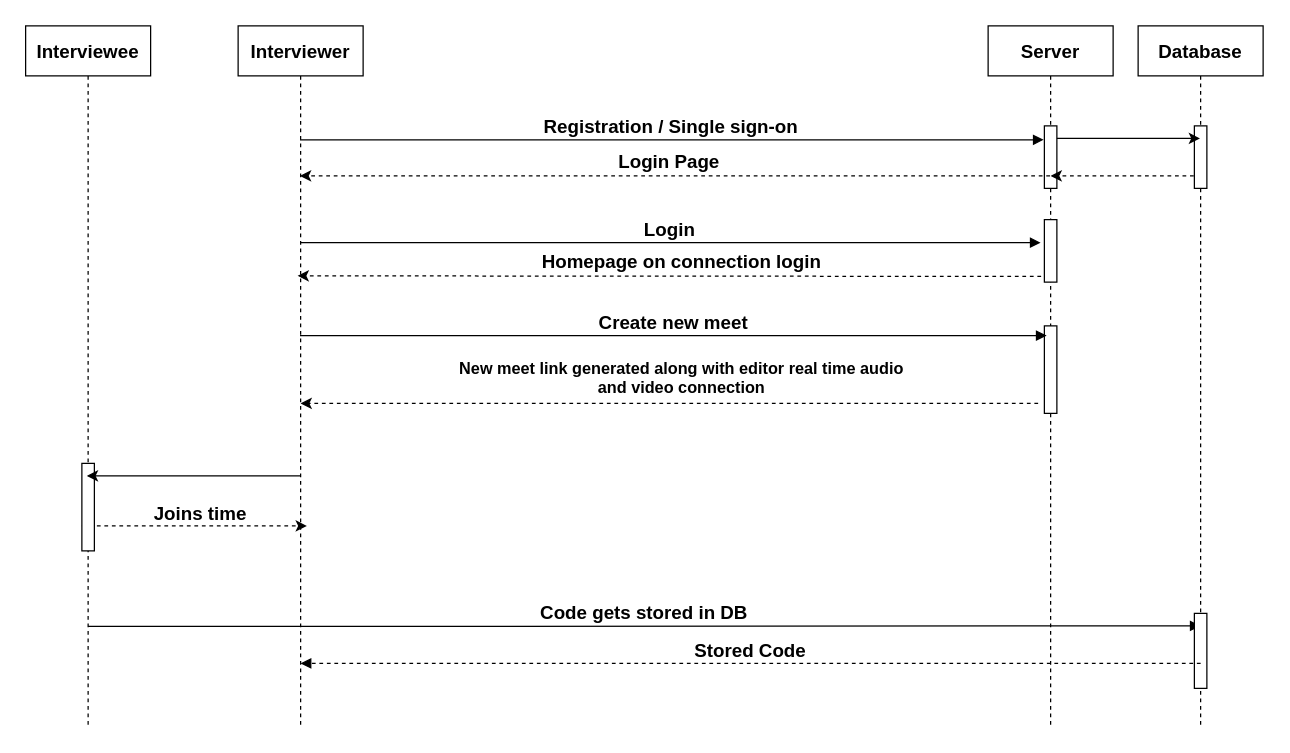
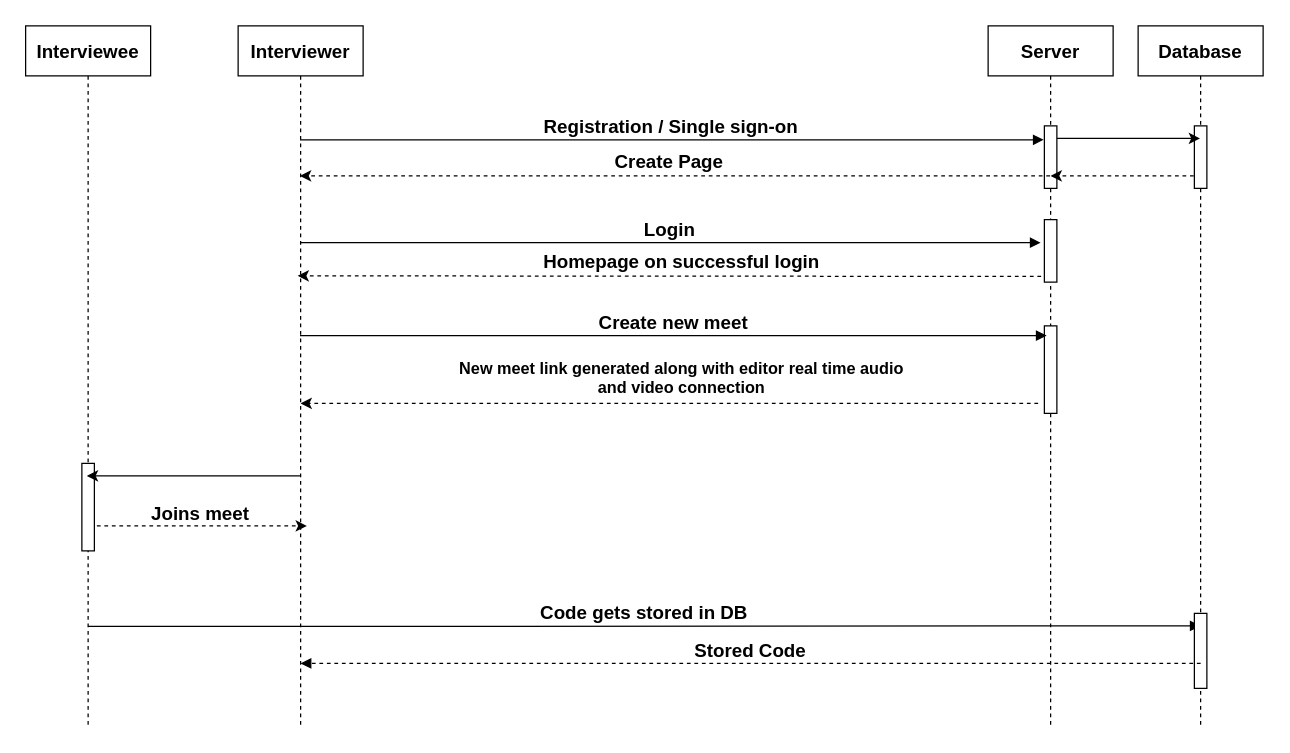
  <mxCell id="0" />
  <mxCell id="1" parent="0" />
  <mxCell id="2" value="Interviewer" style="shape=umlLifeline;perimeter=lifelinePerimeter;container=1;collapsible=0;recursiveResize=0;rounded=0;shadow=0;strokeWidth=1;fontStyle=1;fontSize=15;" parent="1" vertex="1"><mxGeometry x="190" y="20" width="100" height="560" as="geometry" /></mxCell>
  <mxCell id="3" value="" style="endArrow=classic;html=1;dashed=1;exitX=0.5;exitY=0.79;exitDx=0;exitDy=0;exitPerimeter=0;" parent="2" edge="1"><mxGeometry width="50" height="50" relative="1" as="geometry"><mxPoint x="642.4" y="200.43" as="sourcePoint" /><mxPoint x="47.6" y="200" as="targetPoint" /></mxGeometry></mxCell>
  <mxCell id="4" value="" style="endArrow=classic;html=1;dashed=1;" parent="2" edge="1"><mxGeometry width="50" height="50" relative="1" as="geometry"><mxPoint x="-125" y="400" as="sourcePoint" /><mxPoint x="55" y="400" as="targetPoint" /></mxGeometry></mxCell>
  <mxCell id="5" value="Server" style="shape=umlLifeline;perimeter=lifelinePerimeter;container=1;collapsible=0;recursiveResize=0;rounded=0;shadow=0;strokeWidth=1;fontStyle=1;fontSize=15;" parent="1" vertex="1"><mxGeometry x="790" y="20" width="100" height="560" as="geometry" /></mxCell>
  <mxCell id="6" value="" style="points=[];perimeter=orthogonalPerimeter;rounded=0;shadow=0;strokeWidth=1;" parent="5" vertex="1"><mxGeometry x="45" y="80" width="10" height="50" as="geometry" /></mxCell>
  <mxCell id="7" value="" style="points=[];perimeter=orthogonalPerimeter;rounded=0;shadow=0;strokeWidth=1;" parent="5" vertex="1"><mxGeometry x="45" y="155" width="10" height="50" as="geometry" /></mxCell>
  <mxCell id="8" value="" style="points=[];perimeter=orthogonalPerimeter;rounded=0;shadow=0;strokeWidth=1;" parent="5" vertex="1"><mxGeometry x="45" y="240" width="10" height="70" as="geometry" /></mxCell>
  <mxCell id="9" value="Registration / Single sign-on" style="verticalAlign=bottom;endArrow=block;shadow=0;strokeWidth=1;entryX=-0.057;entryY=0.223;entryDx=0;entryDy=0;entryPerimeter=0;fontStyle=1;fontSize=15;" parent="1" source="2" target="6" edge="1"><mxGeometry relative="1" as="geometry"><mxPoint x="260" y="100" as="sourcePoint" /><mxPoint x="810" y="100" as="targetPoint" /></mxGeometry></mxCell>
  <mxCell id="10" value="" style="endArrow=classic;html=1;dashed=1;" parent="1" edge="1"><mxGeometry width="50" height="50" relative="1" as="geometry"><mxPoint x="830" y="322" as="sourcePoint" /><mxPoint x="240" y="322" as="targetPoint" /></mxGeometry></mxCell>
- <mxCell id="11" value="&lt;font size=&quot;1&quot;&gt;&lt;b style=&quot;font-size: 15px&quot;&gt;Login Page&lt;/b&gt;&lt;/font&gt;" style="text;html=1;strokeColor=none;fillColor=none;align=center;verticalAlign=bottom;whiteSpace=wrap;rounded=0;" parent="1" vertex="1"><mxGeometry x="465" y="130" width="140" height="10" as="geometry" /></mxCell>
+ <mxCell id="11" value="&lt;font size=&quot;1&quot;&gt;&lt;b style=&quot;font-size: 15px&quot;&gt;Create Page&lt;/b&gt;&lt;/font&gt;" style="text;html=1;strokeColor=none;fillColor=none;align=center;verticalAlign=bottom;whiteSpace=wrap;rounded=0;" parent="1" vertex="1"><mxGeometry x="465" y="130" width="140" height="10" as="geometry" /></mxCell>
  <mxCell id="12" value="Create new meet" style="verticalAlign=bottom;endArrow=block;shadow=0;strokeWidth=1;entryX=0.18;entryY=0.111;entryDx=0;entryDy=0;entryPerimeter=0;fontStyle=1;fontSize=15;" parent="1" source="2" target="8" edge="1"><mxGeometry relative="1" as="geometry"><mxPoint x="248" y="169.58" as="sourcePoint" /><mxPoint x="800" y="190" as="targetPoint" /></mxGeometry></mxCell>
  <mxCell id="13" value="" style="endArrow=classic;html=1;dashed=1;" parent="1" source="5" target="2" edge="1"><mxGeometry width="50" height="50" relative="1" as="geometry"><mxPoint x="680" y="210" as="sourcePoint" /><mxPoint x="248" y="200" as="targetPoint" /><Array as="points"><mxPoint x="710" y="140" /></Array></mxGeometry></mxCell>
- <mxCell id="14" value="&lt;font size=&quot;1&quot;&gt;&lt;b style=&quot;font-size: 15px&quot;&gt;Homepage on connection login&lt;/b&gt;&lt;/font&gt;" style="text;html=1;strokeColor=none;fillColor=none;align=center;verticalAlign=bottom;whiteSpace=wrap;rounded=0;" parent="1" vertex="1"><mxGeometry x="411" y="210" width="267.5" height="10" as="geometry" /></mxCell>
+ <mxCell id="14" value="&lt;font size=&quot;1&quot;&gt;&lt;b style=&quot;font-size: 15px&quot;&gt;Homepage on successful login&lt;/b&gt;&lt;/font&gt;" style="text;html=1;strokeColor=none;fillColor=none;align=center;verticalAlign=bottom;whiteSpace=wrap;rounded=0;" parent="1" vertex="1"><mxGeometry x="411" y="210" width="267.5" height="10" as="geometry" /></mxCell>
  <mxCell id="15" value="Login" style="verticalAlign=bottom;endArrow=block;shadow=0;strokeWidth=1;entryX=-0.3;entryY=0.368;entryDx=0;entryDy=0;entryPerimeter=0;fontStyle=1;fontSize=15;" parent="1" source="2" target="7" edge="1"><mxGeometry relative="1" as="geometry"><mxPoint x="250.4" y="230" as="sourcePoint" /><mxPoint x="830" y="273" as="targetPoint" /></mxGeometry></mxCell>
  <mxCell id="16" value="&lt;b&gt;&lt;font style=&quot;font-size: 13px&quot;&gt;New meet link generated along with editor real time audio and video connection&lt;/font&gt;&lt;/b&gt;" style="text;html=1;strokeColor=none;fillColor=none;align=center;verticalAlign=bottom;whiteSpace=wrap;rounded=0;" parent="1" vertex="1"><mxGeometry x="360" y="310" width="370" height="10" as="geometry" /></mxCell>
  <mxCell id="17" value="Interviewee" style="shape=umlLifeline;perimeter=lifelinePerimeter;container=1;collapsible=0;recursiveResize=0;rounded=0;shadow=0;strokeWidth=1;fontStyle=1;fontSize=15;" parent="1" vertex="1"><mxGeometry x="20" y="20" width="100" height="560" as="geometry" /></mxCell>
  <mxCell id="18" value="" style="points=[];perimeter=orthogonalPerimeter;rounded=0;shadow=0;strokeWidth=1;" parent="17" vertex="1"><mxGeometry x="45" y="350" width="10" height="70" as="geometry" /></mxCell>
  <mxCell id="19" value="" style="endArrow=classic;html=1;" parent="1" edge="1"><mxGeometry width="50" height="50" relative="1" as="geometry"><mxPoint x="240" y="380" as="sourcePoint" /><mxPoint x="69" y="380" as="targetPoint" /></mxGeometry></mxCell>
- <mxCell id="20" value="&lt;b&gt;&lt;font style=&quot;font-size: 15px&quot;&gt;Joins time&lt;/font&gt;&lt;/b&gt;" style="text;html=1;strokeColor=none;fillColor=none;align=center;verticalAlign=middle;whiteSpace=wrap;rounded=0;" parent="1" vertex="1"><mxGeometry x="110" y="400" width="100" height="20" as="geometry" /></mxCell>
+ <mxCell id="20" value="&lt;b&gt;&lt;font style=&quot;font-size: 15px&quot;&gt;Joins meet&lt;/font&gt;&lt;/b&gt;" style="text;html=1;strokeColor=none;fillColor=none;align=center;verticalAlign=middle;whiteSpace=wrap;rounded=0;" parent="1" vertex="1"><mxGeometry x="110" y="400" width="100" height="20" as="geometry" /></mxCell>
  <mxCell id="21" value="Code gets stored in DB" style="verticalAlign=bottom;endArrow=block;shadow=0;strokeWidth=1;exitX=0.524;exitY=0.18;exitDx=0;exitDy=0;exitPerimeter=0;fontSize=15;fontStyle=1" parent="1" edge="1"><mxGeometry relative="1" as="geometry"><mxPoint x="70" y="500.49" as="sourcePoint" /><mxPoint x="960" y="500" as="targetPoint" /></mxGeometry></mxCell>
  <mxCell id="22" value="Database" style="shape=umlLifeline;perimeter=lifelinePerimeter;container=1;collapsible=0;recursiveResize=0;rounded=0;shadow=0;strokeWidth=1;fontStyle=1;fontSize=15;" parent="1" vertex="1"><mxGeometry x="910" y="20" width="100" height="560" as="geometry" /></mxCell>
  <mxCell id="23" value="" style="points=[];perimeter=orthogonalPerimeter;rounded=0;shadow=0;strokeWidth=1;" parent="22" vertex="1"><mxGeometry x="45" y="80" width="10" height="50" as="geometry" /></mxCell>
  <mxCell id="24" value="" style="points=[];perimeter=orthogonalPerimeter;rounded=0;shadow=0;strokeWidth=1;" parent="22" vertex="1"><mxGeometry x="45" y="470" width="10" height="60" as="geometry" /></mxCell>
  <mxCell id="25" value="" style="endArrow=classic;html=1;" parent="1" source="6" target="22" edge="1"><mxGeometry width="50" height="50" relative="1" as="geometry"><mxPoint x="850" y="110" as="sourcePoint" /><mxPoint x="890" y="60" as="targetPoint" /><Array as="points"><mxPoint x="920" y="110" /></Array></mxGeometry></mxCell>
  <mxCell id="26" value="" style="endArrow=classic;html=1;dashed=1;" parent="1" edge="1"><mxGeometry width="50" height="50" relative="1" as="geometry"><mxPoint x="954.5" y="140" as="sourcePoint" /><mxPoint x="840" y="140" as="targetPoint" /><Array as="points"><mxPoint x="915" y="140" /></Array></mxGeometry></mxCell>
  <mxCell id="27" value="Stored Code" style="verticalAlign=bottom;endArrow=block;shadow=0;strokeWidth=1;exitX=0.524;exitY=0.18;exitDx=0;exitDy=0;exitPerimeter=0;dashed=1;fontStyle=1;fontSize=15;" parent="1" edge="1"><mxGeometry relative="1" as="geometry"><mxPoint x="960" y="530" as="sourcePoint" /><mxPoint x="240" y="530" as="targetPoint" /></mxGeometry></mxCell>
